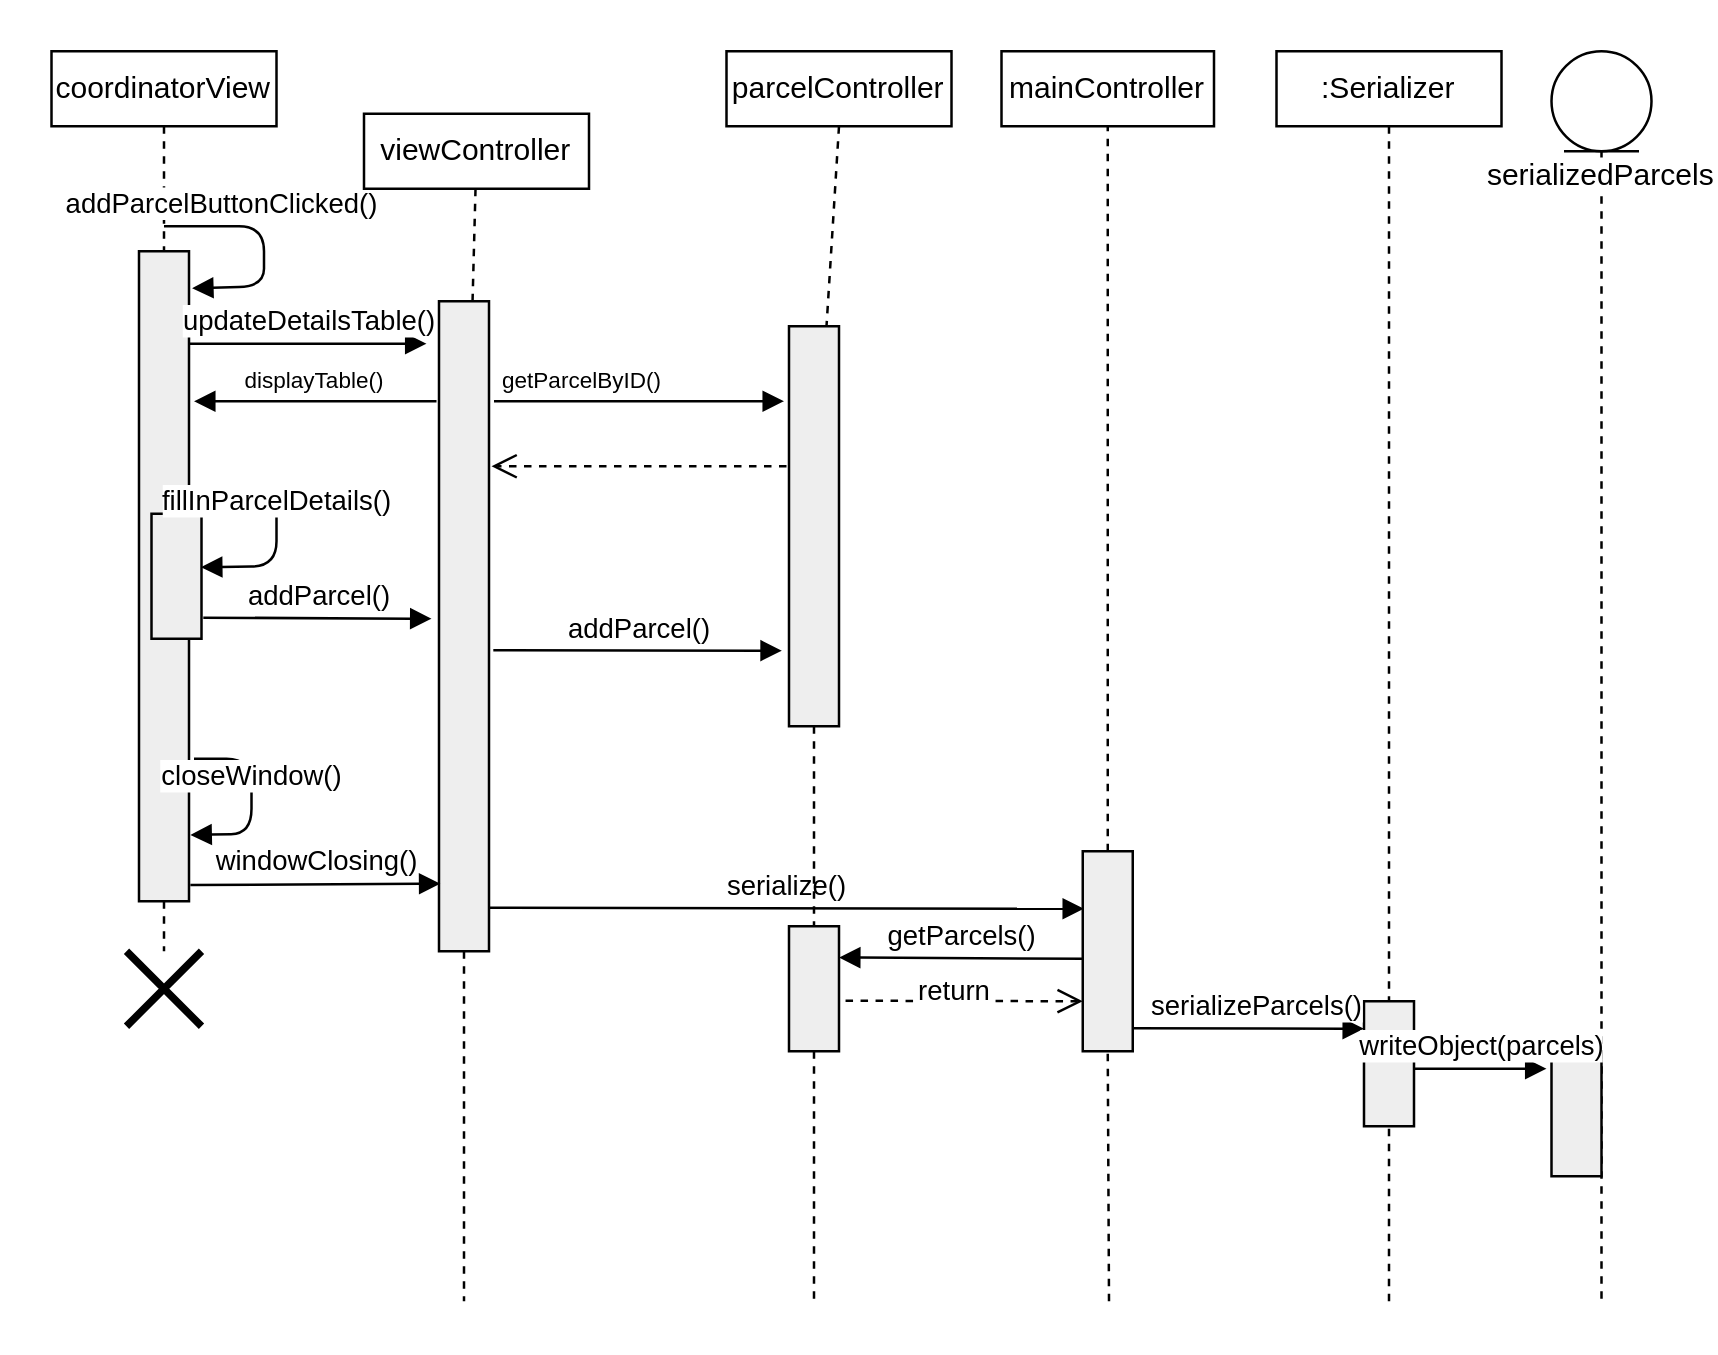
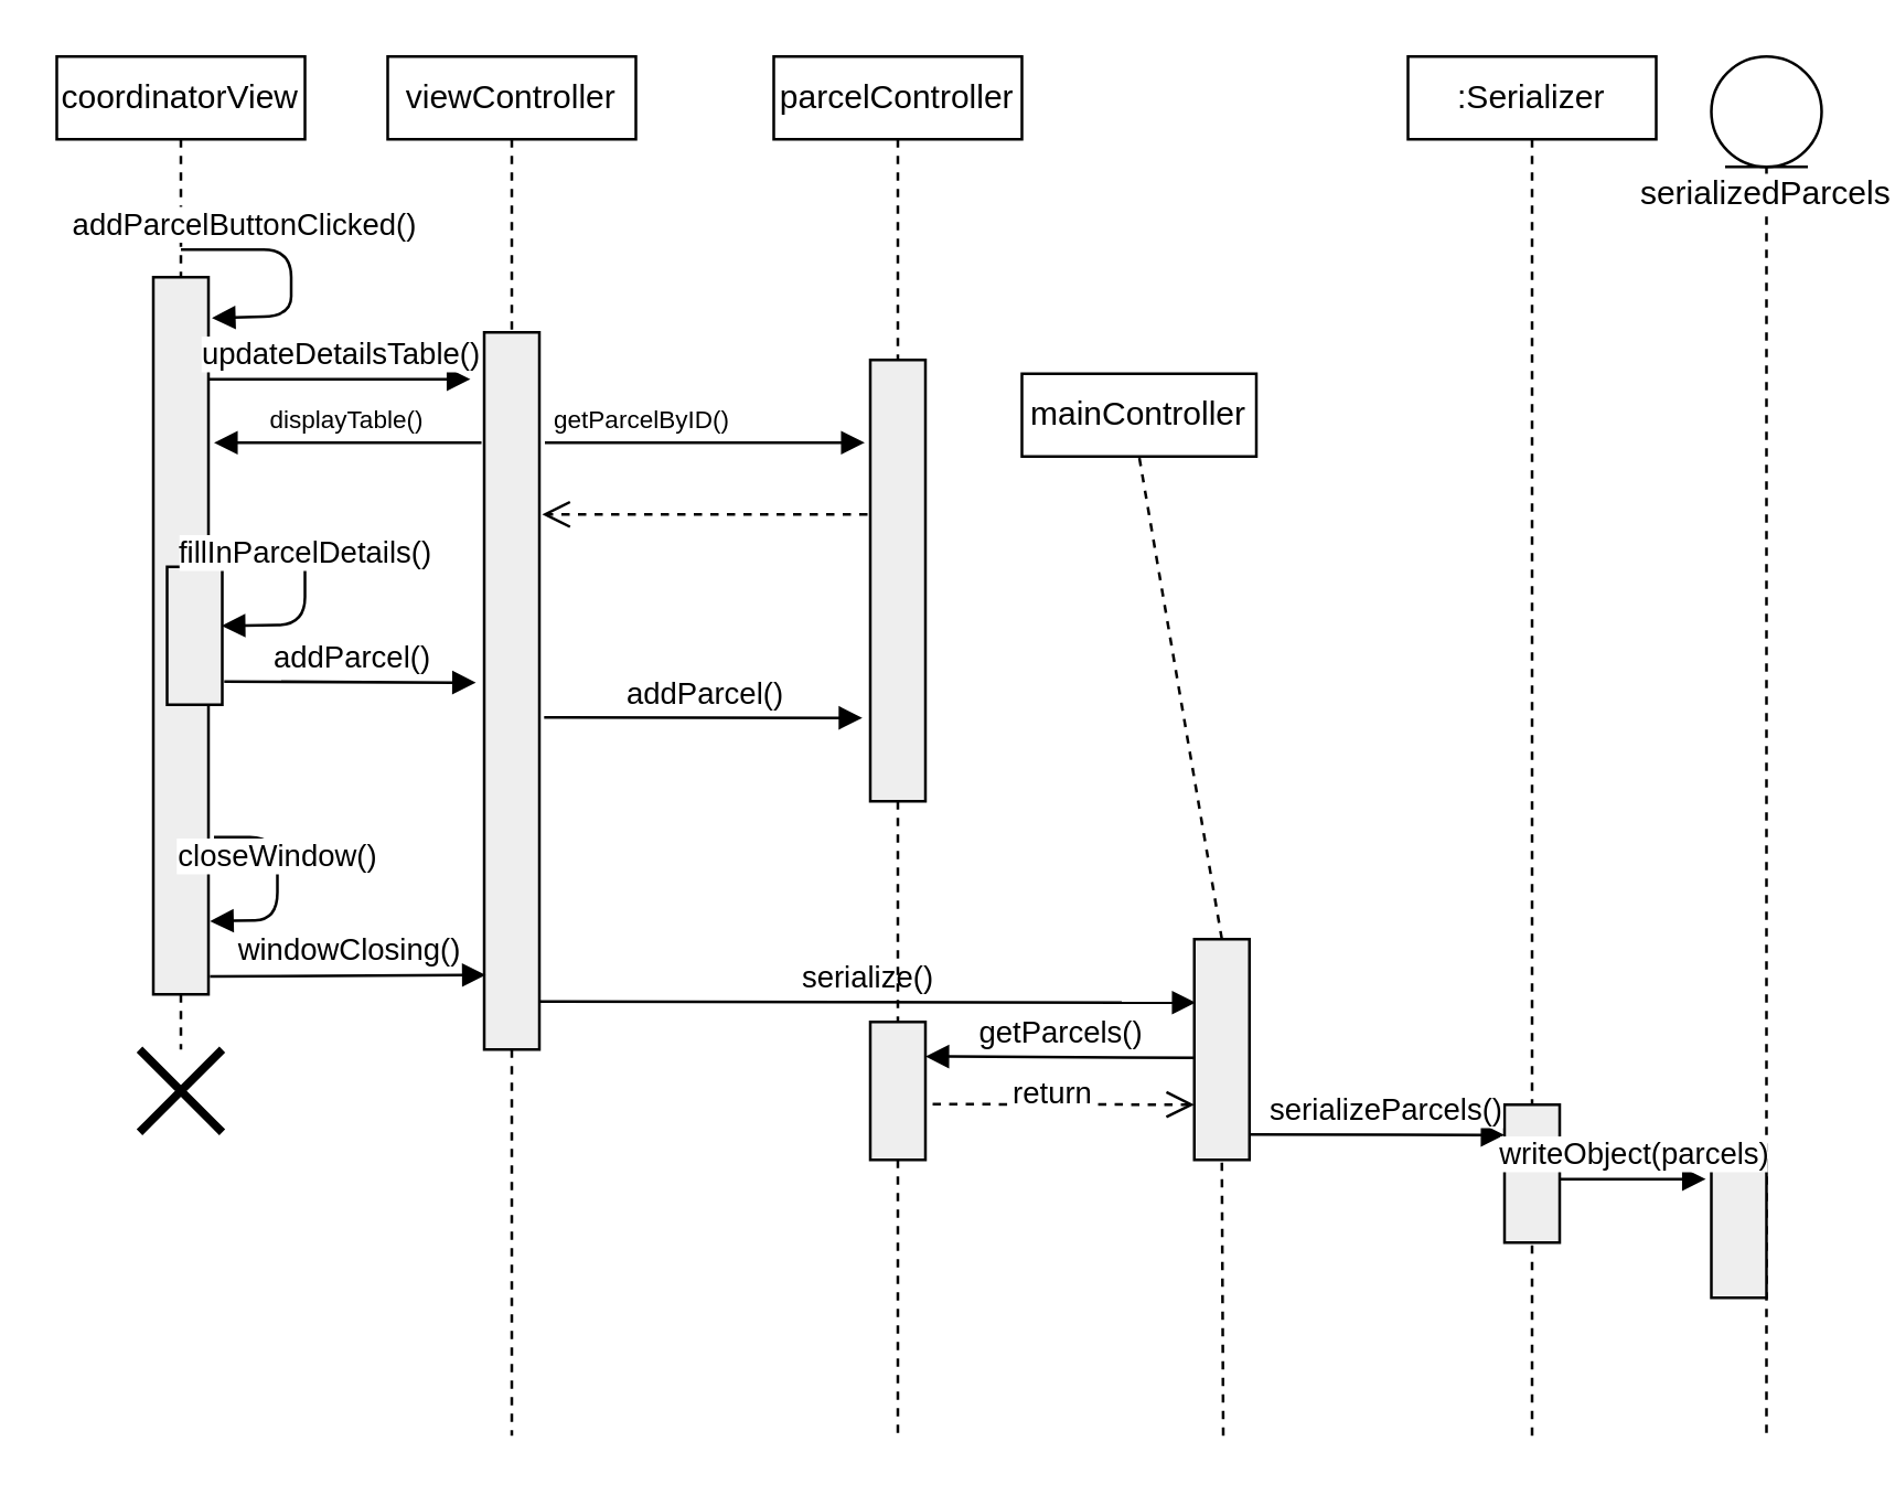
  <mxCell id="0" />
  <mxCell id="1" parent="0" />
- <mxCell id="2" value="parcelController" style="shape=rect;html=1;whiteSpace=wrap;align=center;" parent="1" vertex="1"><mxGeometry x="290" y="20" width="90" height="30" as="geometry" /></mxCell>
+ <mxCell id="2" value="parcelController" style="shape=rect;html=1;whiteSpace=wrap;align=center;" parent="1" vertex="1"><mxGeometry x="280" y="20" width="90" height="30" as="geometry" /></mxCell>
  <mxCell id="3" value="" style="edgeStyle=none;html=1;dashed=1;endArrow=none;align=center;verticalAlign=bottom;exitX=0.5;exitY=1;" parent="1" source="33" edge="1"><mxGeometry x="1" relative="1" as="geometry"><mxPoint x="325" y="520" as="targetPoint" /></mxGeometry></mxCell>
  <mxCell id="4" value=":Serializer" style="shape=rect;html=1;whiteSpace=wrap;align=center;" parent="1" vertex="1"><mxGeometry x="510" y="20" width="90" height="30" as="geometry" /></mxCell>
  <mxCell id="5" value="" style="edgeStyle=none;html=1;dashed=1;endArrow=none;align=center;verticalAlign=bottom;exitX=0.5;exitY=1;" parent="1" source="9" edge="1"><mxGeometry x="1" relative="1" as="geometry"><mxPoint x="555" y="410" as="targetPoint" /></mxGeometry></mxCell>
  <mxCell id="6" value="coordinatorView" style="shape=rect;html=1;whiteSpace=wrap;align=center;" parent="1" vertex="1"><mxGeometry x="20" y="20" width="90" height="30" as="geometry" /></mxCell>
  <mxCell id="7" value="" style="edgeStyle=none;html=1;dashed=1;endArrow=none;" parent="1" source="6" target="8" edge="1"><mxGeometry relative="1" as="geometry" /></mxCell>
  <mxCell id="8" value="" style="shape=rect;html=1;fillColor=#eeeeee;" parent="1" vertex="1"><mxGeometry x="55" y="100" width="20" height="260" as="geometry" /></mxCell>
  <mxCell id="9" value="" style="shape=rect;html=1;fillColor=#eeeeee;" parent="1" vertex="1"><mxGeometry x="545" y="400" width="20" height="50" as="geometry" /></mxCell>
  <mxCell id="10" value="" style="edgeStyle=none;html=1;dashed=1;endArrow=none;align=center;verticalAlign=bottom;exitX=0.5;exitY=1;" parent="1" source="4" target="9" edge="1"><mxGeometry x="1" relative="1" as="geometry"><mxPoint x="505" y="360" as="targetPoint" /><mxPoint x="505" y="0" as="sourcePoint" /></mxGeometry></mxCell>
  <mxCell id="11" value="" style="shape=rect;html=1;fillColor=#eeeeee;" parent="1" vertex="1"><mxGeometry x="315" y="130" width="20" height="160" as="geometry" /></mxCell>
  <mxCell id="12" value="" style="edgeStyle=none;html=1;dashed=1;endArrow=none;align=center;verticalAlign=bottom;exitX=0.5;exitY=1;" parent="1" source="2" target="11" edge="1"><mxGeometry x="1" relative="1" as="geometry"><mxPoint x="325" y="360" as="targetPoint" /><mxPoint x="325" y="0" as="sourcePoint" /></mxGeometry></mxCell>
  <mxCell id="13" value="serializedParcels&lt;br&gt;" style="shape=umlLifeline;participant=umlEntity;perimeter=lifelinePerimeter;whiteSpace=wrap;html=1;container=1;collapsible=0;recursiveResize=0;verticalAlign=top;spacingTop=36;labelBackgroundColor=#ffffff;outlineConnect=0;" parent="1" vertex="1"><mxGeometry x="620" y="20" width="40" height="500" as="geometry" /></mxCell>
  <mxCell id="14" value="addParcelButtonClicked()" style="html=1;verticalAlign=bottom;endArrow=block;entryX=1.062;entryY=0.057;entryDx=0;entryDy=0;entryPerimeter=0;" parent="1" edge="1" target="8"><mxGeometry x="-0.509" width="80" relative="1" as="geometry"><mxPoint x="65" y="90" as="sourcePoint" /><mxPoint x="74" y="179" as="targetPoint" /><Array as="points"><mxPoint x="105" y="90" /><mxPoint x="105" y="114" /></Array><mxPoint as="offset" /></mxGeometry></mxCell>
- <mxCell id="15" value="viewController" style="shape=rect;html=1;whiteSpace=wrap;align=center;" parent="1" vertex="1"><mxGeometry x="145" y="45" width="90" height="30" as="geometry" /></mxCell>
+ <mxCell id="15" value="viewController" style="shape=rect;html=1;whiteSpace=wrap;align=center;" parent="1" vertex="1"><mxGeometry x="140" y="20" width="90" height="30" as="geometry" /></mxCell>
  <mxCell id="16" value="" style="edgeStyle=none;html=1;dashed=1;endArrow=none;" parent="1" source="18" edge="1"><mxGeometry relative="1" as="geometry"><mxPoint x="185" y="520" as="targetPoint" /></mxGeometry></mxCell>
  <mxCell id="17" value="updateDetailsTable()" style="html=1;verticalAlign=bottom;endArrow=block;" parent="1" edge="1"><mxGeometry width="80" relative="1" as="geometry"><mxPoint x="75" y="137" as="sourcePoint" /><mxPoint x="170" y="137" as="targetPoint" /></mxGeometry></mxCell>
  <mxCell id="18" value="" style="shape=rect;html=1;fillColor=#eeeeee;" parent="1" vertex="1"><mxGeometry x="175" y="120" width="20" height="260" as="geometry" /></mxCell>
  <mxCell id="19" value="" style="edgeStyle=none;html=1;dashed=1;endArrow=none;" parent="1" source="15" target="18" edge="1"><mxGeometry relative="1" as="geometry"><mxPoint x="185" y="0" as="sourcePoint" /><mxPoint x="185" y="440" as="targetPoint" /></mxGeometry></mxCell>
  <mxCell id="20" value="getParcelByID()" style="html=1;verticalAlign=bottom;endArrow=block;fontSize=9;" parent="1" edge="1"><mxGeometry x="-0.402" width="80" relative="1" as="geometry"><mxPoint x="197" y="160" as="sourcePoint" /><mxPoint x="313" y="160" as="targetPoint" /><mxPoint as="offset" /><Array as="points" /></mxGeometry></mxCell>
  <mxCell id="21" value="" style="html=1;verticalAlign=bottom;endArrow=open;dashed=1;endSize=8;fontSize=9;" parent="1" edge="1"><mxGeometry relative="1" as="geometry"><mxPoint x="314" y="186" as="sourcePoint" /><mxPoint x="196" y="186" as="targetPoint" /><Array as="points"><mxPoint x="260" y="186" /></Array></mxGeometry></mxCell>
  <mxCell id="22" value="displayTable()" style="html=1;verticalAlign=bottom;endArrow=block;fontSize=9;" parent="1" edge="1"><mxGeometry width="80" relative="1" as="geometry"><mxPoint x="174" y="160" as="sourcePoint" /><mxPoint x="77" y="160" as="targetPoint" /></mxGeometry></mxCell>
  <mxCell id="23" value="closeWindow()" style="html=1;verticalAlign=bottom;endArrow=block;entryX=1.028;entryY=0.898;entryDx=0;entryDy=0;entryPerimeter=0;" edge="1" parent="1" target="8"><mxGeometry width="80" relative="1" as="geometry"><mxPoint x="77" y="303" as="sourcePoint" /><mxPoint x="370" y="270" as="targetPoint" /><Array as="points"><mxPoint x="100" y="303" /><mxPoint x="100" y="333" /></Array></mxGeometry></mxCell>
  <mxCell id="24" value="" style="shape=umlDestroy;whiteSpace=wrap;html=1;strokeWidth=3;" vertex="1" parent="1"><mxGeometry x="50" y="380" width="30" height="30" as="geometry" /></mxCell>
  <mxCell id="25" value="" style="endArrow=none;dashed=1;html=1;fontSize=9;exitX=0.5;exitY=1;exitDx=0;exitDy=0;" edge="1" parent="1" source="8" target="24"><mxGeometry width="50" height="50" relative="1" as="geometry"><mxPoint x="65" y="340" as="sourcePoint" /><mxPoint x="65" y="440" as="targetPoint" /></mxGeometry></mxCell>
  <mxCell id="26" value="windowClosing()" style="html=1;verticalAlign=bottom;endArrow=block;exitX=1.028;exitY=0.975;exitDx=0;exitDy=0;exitPerimeter=0;entryX=0.028;entryY=0.896;entryDx=0;entryDy=0;entryPerimeter=0;" edge="1" parent="1" source="8" target="18"><mxGeometry width="80" relative="1" as="geometry"><mxPoint x="290" y="270" as="sourcePoint" /><mxPoint x="370" y="270" as="targetPoint" /></mxGeometry></mxCell>
- <mxCell id="27" value="mainController" style="shape=rect;html=1;whiteSpace=wrap;align=center;" vertex="1" parent="1"><mxGeometry x="400" y="20" width="85" height="30" as="geometry" /></mxCell>
+ <mxCell id="27" value="mainController" style="shape=rect;html=1;whiteSpace=wrap;align=center;" vertex="1" parent="1"><mxGeometry x="370" y="135" width="85" height="30" as="geometry" /></mxCell>
  <mxCell id="28" value="" style="shape=rect;html=1;fillColor=#eeeeee;" vertex="1" parent="1"><mxGeometry x="432.5" y="340" width="20" height="80" as="geometry" /></mxCell>
  <mxCell id="29" value="" style="endArrow=none;dashed=1;html=1;entryX=0.5;entryY=1;entryDx=0;entryDy=0;exitX=0.5;exitY=0;exitDx=0;exitDy=0;" edge="1" parent="1" source="28" target="27"><mxGeometry width="50" height="50" relative="1" as="geometry"><mxPoint x="300" y="230" as="sourcePoint" /><mxPoint x="350" y="180" as="targetPoint" /></mxGeometry></mxCell>
  <mxCell id="30" value="" style="endArrow=none;dashed=1;html=1;entryX=0.5;entryY=1;entryDx=0;entryDy=0;" edge="1" parent="1" target="28"><mxGeometry width="50" height="50" relative="1" as="geometry"><mxPoint x="443" y="520" as="sourcePoint" /><mxPoint x="350" y="180" as="targetPoint" /></mxGeometry></mxCell>
  <mxCell id="31" value="serialize()" style="html=1;verticalAlign=bottom;endArrow=block;exitX=0.993;exitY=0.933;exitDx=0;exitDy=0;exitPerimeter=0;" edge="1" parent="1" source="18"><mxGeometry width="80" relative="1" as="geometry"><mxPoint x="290" y="200" as="sourcePoint" /><mxPoint x="433" y="363" as="targetPoint" /></mxGeometry></mxCell>
  <mxCell id="32" value="serializeParcels()" style="html=1;verticalAlign=bottom;endArrow=block;exitX=1.015;exitY=0.885;exitDx=0;exitDy=0;exitPerimeter=0;" edge="1" parent="1" source="28"><mxGeometry x="0.061" width="80" relative="1" as="geometry"><mxPoint x="290" y="270" as="sourcePoint" /><mxPoint x="545" y="411" as="targetPoint" /><mxPoint as="offset" /></mxGeometry></mxCell>
  <mxCell id="33" value="" style="shape=rect;html=1;fillColor=#eeeeee;" vertex="1" parent="1"><mxGeometry x="315" y="370" width="20" height="50" as="geometry" /></mxCell>
  <mxCell id="34" value="" style="edgeStyle=none;html=1;dashed=1;endArrow=none;align=center;verticalAlign=bottom;exitX=0.5;exitY=1;" edge="1" parent="1" source="11" target="33"><mxGeometry x="1" relative="1" as="geometry"><mxPoint x="325" y="430" as="targetPoint" /><mxPoint x="325" y="240" as="sourcePoint" /></mxGeometry></mxCell>
  <mxCell id="35" value="getParcels()" style="html=1;verticalAlign=bottom;endArrow=block;entryX=1;entryY=0.25;entryDx=0;entryDy=0;" edge="1" parent="1" target="33"><mxGeometry width="80" relative="1" as="geometry"><mxPoint x="433" y="383" as="sourcePoint" /><mxPoint x="370" y="340" as="targetPoint" /><Array as="points"><mxPoint x="433" y="383" /></Array></mxGeometry></mxCell>
  <mxCell id="36" value="return" style="html=1;verticalAlign=bottom;endArrow=open;dashed=1;endSize=8;exitX=1.131;exitY=0.596;exitDx=0;exitDy=0;entryX=0;entryY=0.75;entryDx=0;entryDy=0;exitPerimeter=0;" edge="1" parent="1" source="33" target="28"><mxGeometry x="-0.093" y="-5" relative="1" as="geometry"><mxPoint x="370" y="340" as="sourcePoint" /><mxPoint x="290" y="340" as="targetPoint" /><mxPoint as="offset" /></mxGeometry></mxCell>
  <mxCell id="37" value="" style="shape=rect;html=1;fillColor=#eeeeee;" vertex="1" parent="1"><mxGeometry x="620" y="420" width="20" height="50" as="geometry" /></mxCell>
  <mxCell id="38" value="writeObject(parcels)" style="html=1;verticalAlign=bottom;endArrow=block;" edge="1" parent="1"><mxGeometry width="80" relative="1" as="geometry"><mxPoint x="565" y="427" as="sourcePoint" /><mxPoint x="618" y="427" as="targetPoint" /></mxGeometry></mxCell>
  <mxCell id="39" value="" style="endArrow=none;dashed=1;html=1;entryX=0.5;entryY=1;entryDx=0;entryDy=0;" edge="1" parent="1" target="9"><mxGeometry width="50" height="50" relative="1" as="geometry"><mxPoint x="555" y="520" as="sourcePoint" /><mxPoint x="350" y="310" as="targetPoint" /></mxGeometry></mxCell>
  <mxCell id="40" value="" style="shape=rect;html=1;fillColor=#eeeeee;" vertex="1" parent="1"><mxGeometry x="60" y="205" width="20" height="50" as="geometry" /></mxCell>
  <mxCell id="41" value="fillInParcelDetails()" style="html=1;verticalAlign=bottom;endArrow=block;exitX=1.029;exitY=0.364;exitDx=0;exitDy=0;exitPerimeter=0;entryX=0.99;entryY=0.428;entryDx=0;entryDy=0;entryPerimeter=0;" edge="1" parent="1" source="8" target="40"><mxGeometry width="80" relative="1" as="geometry"><mxPoint x="290" y="270" as="sourcePoint" /><mxPoint x="370" y="270" as="targetPoint" /><Array as="points"><mxPoint x="110" y="195" /><mxPoint x="110" y="226" /></Array></mxGeometry></mxCell>
  <mxCell id="42" value="addParcel()" style="html=1;verticalAlign=bottom;endArrow=block;exitX=1.036;exitY=0.831;exitDx=0;exitDy=0;exitPerimeter=0;" edge="1" parent="1" source="40"><mxGeometry width="80" relative="1" as="geometry"><mxPoint x="180" y="220" as="sourcePoint" /><mxPoint x="172" y="247" as="targetPoint" /></mxGeometry></mxCell>
  <mxCell id="43" value="addParcel()" style="html=1;verticalAlign=bottom;endArrow=block;exitX=1.086;exitY=0.537;exitDx=0;exitDy=0;entryX=-0.143;entryY=0.811;entryDx=0;entryDy=0;entryPerimeter=0;exitPerimeter=0;" edge="1" parent="1" source="18" target="11"><mxGeometry width="80" relative="1" as="geometry"><mxPoint x="90" y="272.5" as="sourcePoint" /><mxPoint x="181.58" y="272.48" as="targetPoint" /></mxGeometry></mxCell>
